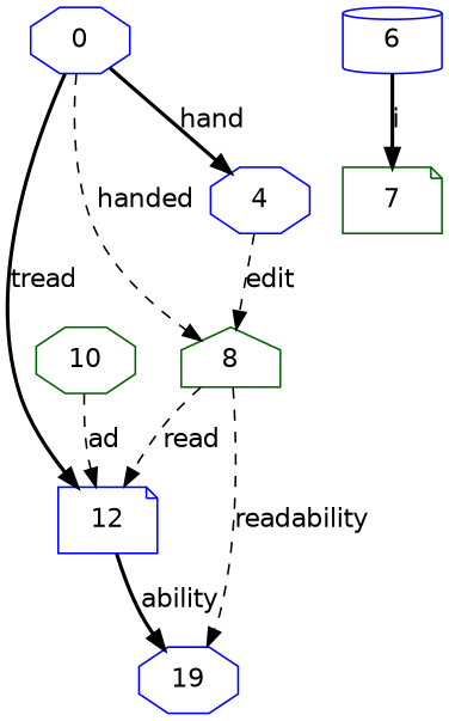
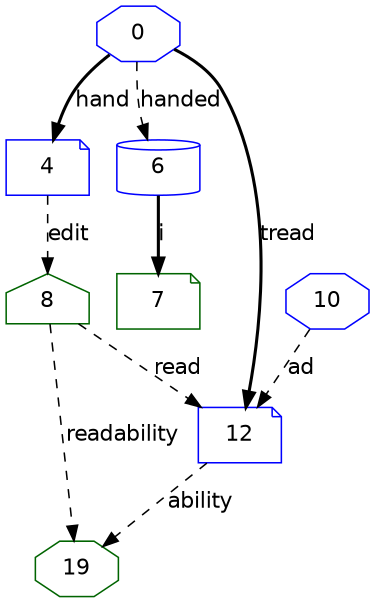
  digraph {
    rankdir=TB
    splines=spline
    node [color=blue fontname=Helvetica shape=octagon]
    edge [fontname=Helvetica style=dashed]
    n1 [label=0]
-   n2 [label=4]
+   n2 [label=4 shape=note]
    n3 [label=6 shape=cylinder]
    n4 [label=12 shape=note]
    n5 [color=darkgreen label=8 shape=house]
    n6 [color=darkgreen label=7 shape=note]
-   n7 [label=19]
-   n8 [color=darkgreen label=10]
+   n7 [color=darkgreen label=19]
+   n8 [label=10]
    n1 -> n2 [label=hand style=bold]
-   n1 -> n5 [label=handed]
+   n1 -> n3 [label=handed]
    n1 -> n4 [label=tread style=bold]
    n2 -> n5 [label=edit]
    n3 -> n6 [label=i style=bold]
-   n4 -> n7 [label=ability style=bold]
+   n4 -> n7 [label=ability]
    n5 -> n4 [label=read]
    n5 -> n7 [label=readability]
    n8 -> n4 [label=ad]
  }
